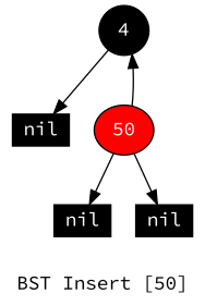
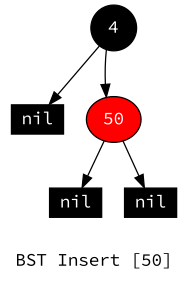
  digraph {
    label="BST Insert [50]"
    fontname="Source Code Pro"
    node [fillcolor=black fontcolor=white style=filled fontname="Source Code Pro" shape=box]
    edge [fontname="Source Code Pro"]
    4 [width=0.5 shape=""]
    n2 [height=0.2 label=nil width=0.3]
    50 [fillcolor=red width=0.5 shape=""]
    n4 [height=0.2 label=nil width=0.3]
    n5 [height=0.2 label=nil width=0.3]
    4 -> n2
-   50 -> 4
+   4 -> 50
    50 -> n4
    50 -> n5
  }
